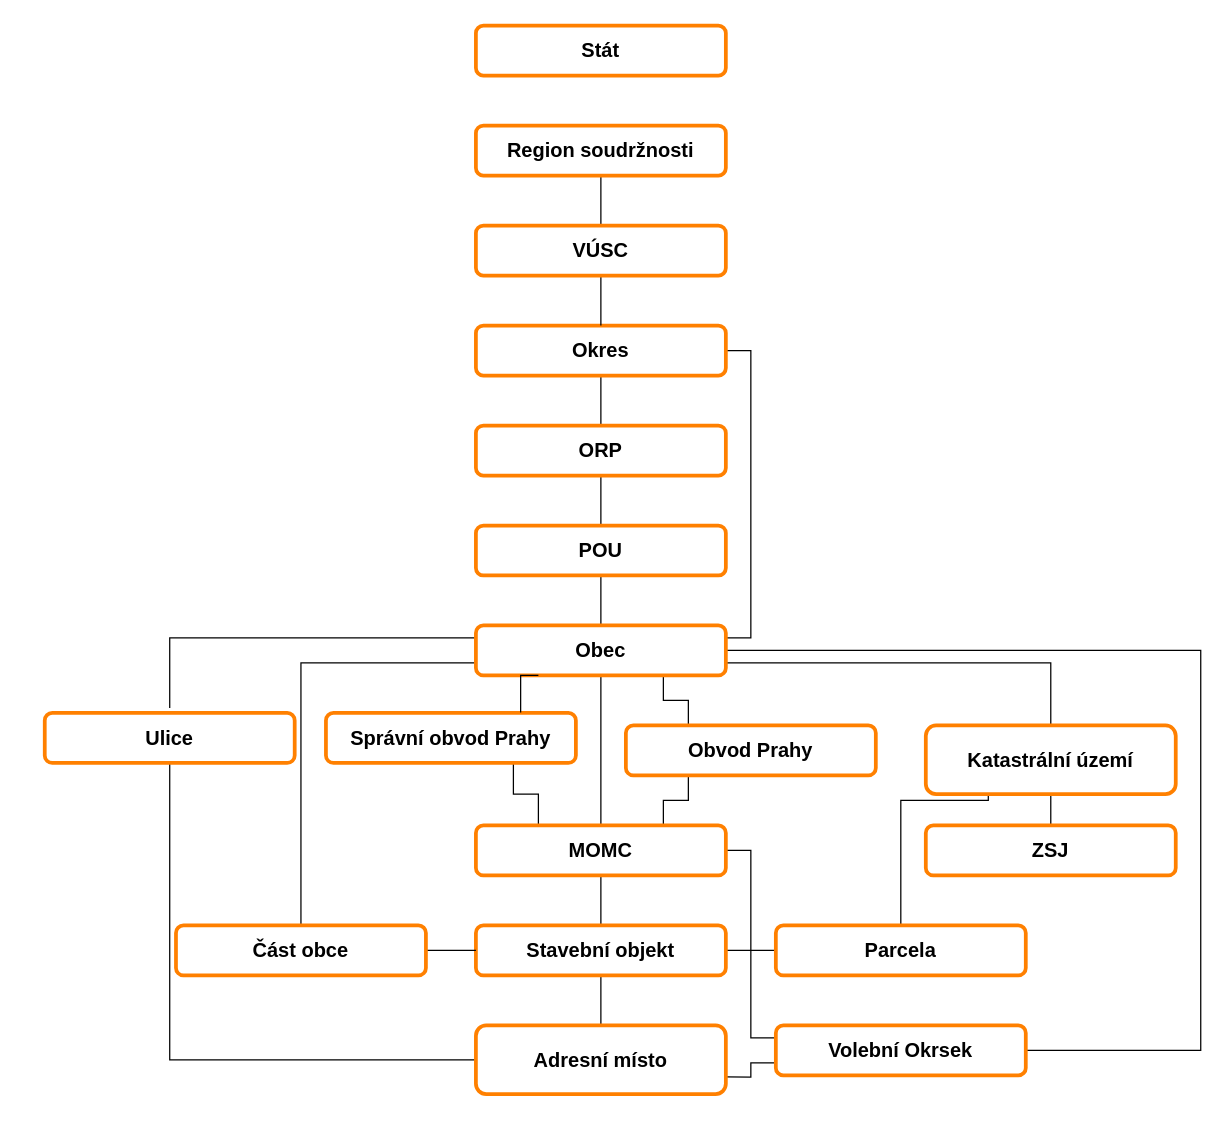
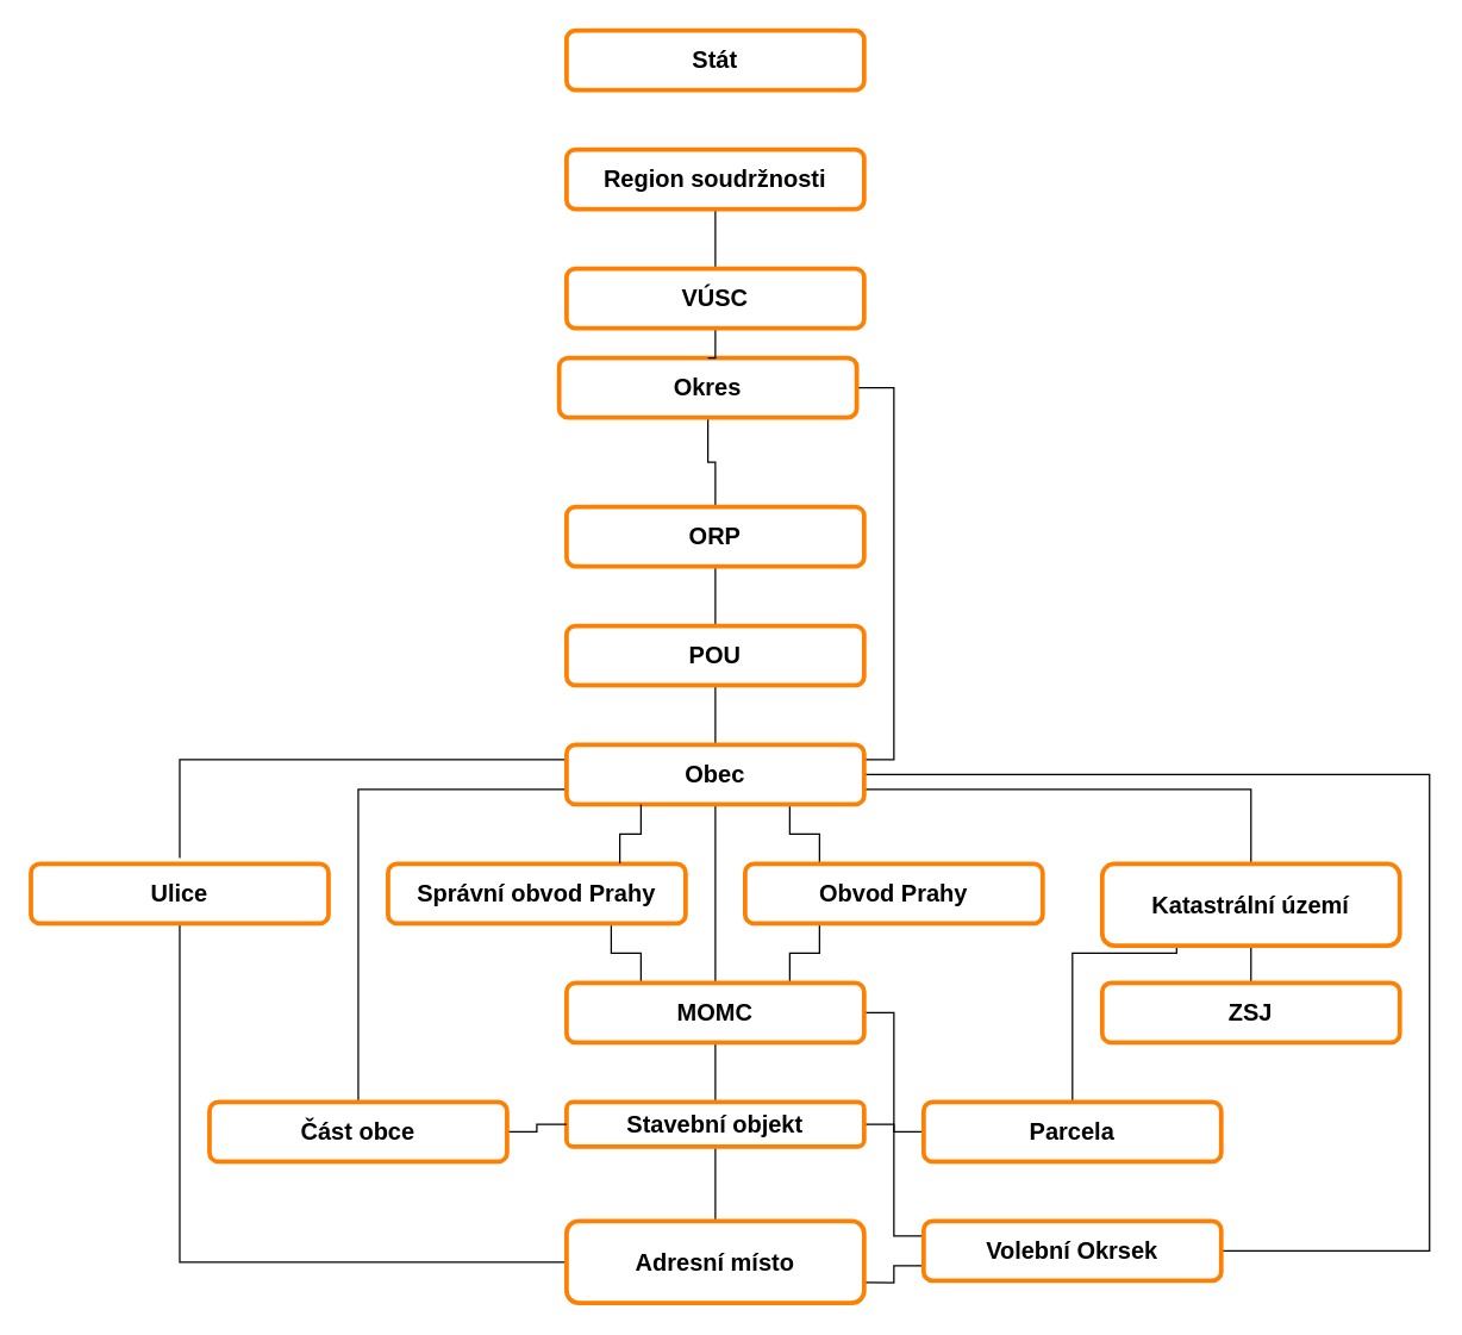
  <mxCell id="0" />
  <mxCell id="1" parent="0" />
  <mxCell id="2" value="&lt;font size=&quot;1&quot; style=&quot;&quot;&gt;&lt;b style=&quot;font-size: 16px;&quot;&gt;Stát&lt;/b&gt;&lt;/font&gt;" style="rounded=1;whiteSpace=wrap;html=1;gradientColor=none;strokeColor=#FF8000;strokeWidth=3;" parent="1" vertex="1"><mxGeometry x="380" y="20" width="200" height="40" as="geometry" /></mxCell>
  <mxCell id="3" style="edgeStyle=orthogonalEdgeStyle;shape=connector;rounded=0;orthogonalLoop=1;jettySize=auto;html=1;entryX=0.5;entryY=0;entryDx=0;entryDy=0;strokeColor=default;align=center;verticalAlign=middle;fontFamily=Helvetica;fontSize=11;fontColor=default;labelBackgroundColor=default;startArrow=none;startFill=0;endArrow=none;endFill=0;endSize=10;targetPerimeterSpacing=4;" parent="1" source="4" target="9" edge="1"><mxGeometry relative="1" as="geometry" /></mxCell>
  <mxCell id="4" value="&lt;font size=&quot;1&quot; style=&quot;&quot;&gt;&lt;b style=&quot;font-size: 16px;&quot;&gt;Region soudržnosti&lt;/b&gt;&lt;/font&gt;" style="rounded=1;whiteSpace=wrap;html=1;gradientColor=none;strokeColor=#FF8000;strokeWidth=3;" parent="1" vertex="1"><mxGeometry x="380" y="100" width="200" height="40" as="geometry" /></mxCell>
  <mxCell id="5" style="edgeStyle=orthogonalEdgeStyle;shape=connector;rounded=0;orthogonalLoop=1;jettySize=auto;html=1;entryX=0.5;entryY=0;entryDx=0;entryDy=0;strokeColor=default;align=center;verticalAlign=middle;fontFamily=Helvetica;fontSize=11;fontColor=default;labelBackgroundColor=default;startArrow=none;startFill=0;endArrow=none;endFill=0;endSize=10;targetPerimeterSpacing=4;" parent="1" source="7" target="11" edge="1"><mxGeometry relative="1" as="geometry" /></mxCell>
  <mxCell id="6" style="edgeStyle=orthogonalEdgeStyle;shape=connector;rounded=0;orthogonalLoop=1;jettySize=auto;html=1;exitX=1;exitY=0.5;exitDx=0;exitDy=0;entryX=1;entryY=0.25;entryDx=0;entryDy=0;strokeColor=default;align=center;verticalAlign=middle;fontFamily=Helvetica;fontSize=11;fontColor=default;labelBackgroundColor=default;startArrow=none;startFill=0;endArrow=none;endFill=0;endSize=10;targetPerimeterSpacing=4;" parent="1" source="7" target="20" edge="1"><mxGeometry relative="1" as="geometry" /></mxCell>
- <mxCell id="7" value="&lt;span style=&quot;font-size: 16px;&quot;&gt;&lt;b&gt;Okres&lt;/b&gt;&lt;/span&gt;" style="rounded=1;whiteSpace=wrap;html=1;gradientColor=none;strokeColor=#FF8000;strokeWidth=3;" parent="1" vertex="1"><mxGeometry x="380" y="260" width="200" height="40" as="geometry" /></mxCell>
+ <mxCell id="7" value="&lt;span style=&quot;font-size: 16px;&quot;&gt;&lt;b&gt;Okres&lt;/b&gt;&lt;/span&gt;" style="rounded=1;whiteSpace=wrap;html=1;gradientColor=none;strokeColor=#FF8000;strokeWidth=3;" parent="1" vertex="1"><mxGeometry x="375" y="240" width="200" height="40" as="geometry" /></mxCell>
  <mxCell id="8" style="edgeStyle=orthogonalEdgeStyle;shape=connector;rounded=0;orthogonalLoop=1;jettySize=auto;html=1;entryX=0.5;entryY=0;entryDx=0;entryDy=0;strokeColor=default;align=center;verticalAlign=middle;fontFamily=Helvetica;fontSize=11;fontColor=default;labelBackgroundColor=default;startArrow=none;startFill=0;endArrow=none;endFill=0;endSize=10;targetPerimeterSpacing=4;" parent="1" source="9" target="7" edge="1"><mxGeometry relative="1" as="geometry" /></mxCell>
  <mxCell id="9" value="&lt;span style=&quot;font-size: 16px;&quot;&gt;&lt;b&gt;VÚSC&lt;/b&gt;&lt;/span&gt;" style="rounded=1;whiteSpace=wrap;html=1;gradientColor=none;strokeColor=#FF8000;strokeWidth=3;" parent="1" vertex="1"><mxGeometry x="380" y="180" width="200" height="40" as="geometry" /></mxCell>
  <mxCell id="10" style="edgeStyle=orthogonalEdgeStyle;shape=connector;rounded=0;orthogonalLoop=1;jettySize=auto;html=1;entryX=0.5;entryY=0;entryDx=0;entryDy=0;strokeColor=default;align=center;verticalAlign=middle;fontFamily=Helvetica;fontSize=11;fontColor=default;labelBackgroundColor=default;startArrow=none;startFill=0;endArrow=none;endFill=0;endSize=10;targetPerimeterSpacing=4;" parent="1" source="11" target="13" edge="1"><mxGeometry relative="1" as="geometry" /></mxCell>
  <mxCell id="11" value="&lt;span style=&quot;font-size: 16px;&quot;&gt;&lt;b&gt;ORP&lt;/b&gt;&lt;/span&gt;" style="rounded=1;whiteSpace=wrap;html=1;gradientColor=none;strokeColor=#FF8000;strokeWidth=3;" parent="1" vertex="1"><mxGeometry x="380" y="340" width="200" height="40" as="geometry" /></mxCell>
  <mxCell id="12" style="edgeStyle=orthogonalEdgeStyle;shape=connector;rounded=0;orthogonalLoop=1;jettySize=auto;html=1;entryX=0.5;entryY=0;entryDx=0;entryDy=0;strokeColor=default;align=center;verticalAlign=middle;fontFamily=Helvetica;fontSize=11;fontColor=default;labelBackgroundColor=default;startArrow=none;startFill=0;endArrow=none;endFill=0;endSize=10;targetPerimeterSpacing=4;" parent="1" source="13" target="20" edge="1"><mxGeometry relative="1" as="geometry" /></mxCell>
  <mxCell id="13" value="&lt;font size=&quot;1&quot; style=&quot;&quot;&gt;&lt;b style=&quot;font-size: 16px;&quot;&gt;POU&lt;/b&gt;&lt;/font&gt;" style="rounded=1;whiteSpace=wrap;html=1;gradientColor=none;strokeColor=#FF8000;strokeWidth=3;" parent="1" vertex="1"><mxGeometry x="380" y="420" width="200" height="40" as="geometry" /></mxCell>
  <mxCell id="14" style="edgeStyle=orthogonalEdgeStyle;shape=connector;rounded=0;orthogonalLoop=1;jettySize=auto;html=1;entryX=0.5;entryY=0;entryDx=0;entryDy=0;strokeColor=default;align=center;verticalAlign=middle;fontFamily=Helvetica;fontSize=11;fontColor=default;labelBackgroundColor=default;startArrow=none;startFill=0;endArrow=none;endFill=0;endSize=10;targetPerimeterSpacing=4;" parent="1" source="20" target="31" edge="1"><mxGeometry relative="1" as="geometry" /></mxCell>
  <mxCell id="15" style="edgeStyle=orthogonalEdgeStyle;shape=connector;rounded=0;orthogonalLoop=1;jettySize=auto;html=1;exitX=0.75;exitY=1;exitDx=0;exitDy=0;entryX=0.25;entryY=0;entryDx=0;entryDy=0;strokeColor=default;align=center;verticalAlign=middle;fontFamily=Helvetica;fontSize=11;fontColor=default;labelBackgroundColor=default;startArrow=none;startFill=0;endArrow=none;endFill=0;endSize=10;targetPerimeterSpacing=4;" parent="1" source="20" target="24" edge="1"><mxGeometry relative="1" as="geometry" /></mxCell>
  <mxCell id="16" style="edgeStyle=orthogonalEdgeStyle;shape=connector;rounded=0;orthogonalLoop=1;jettySize=auto;html=1;exitX=0;exitY=0.75;exitDx=0;exitDy=0;entryX=0.5;entryY=0;entryDx=0;entryDy=0;strokeColor=default;align=center;verticalAlign=middle;fontFamily=Helvetica;fontSize=11;fontColor=default;labelBackgroundColor=default;startArrow=none;startFill=0;endArrow=none;endFill=0;endSize=10;targetPerimeterSpacing=4;" parent="1" source="20" target="39" edge="1"><mxGeometry relative="1" as="geometry" /></mxCell>
  <mxCell id="17" style="edgeStyle=orthogonalEdgeStyle;shape=connector;rounded=0;orthogonalLoop=1;jettySize=auto;html=1;exitX=0;exitY=0.25;exitDx=0;exitDy=0;strokeColor=default;align=center;verticalAlign=middle;fontFamily=Helvetica;fontSize=11;fontColor=default;labelBackgroundColor=default;startArrow=none;startFill=0;endArrow=none;endFill=0;endSize=10;targetPerimeterSpacing=4;" parent="1" source="20" target="37" edge="1"><mxGeometry relative="1" as="geometry" /></mxCell>
  <mxCell id="18" style="edgeStyle=orthogonalEdgeStyle;shape=connector;rounded=0;orthogonalLoop=1;jettySize=auto;html=1;exitX=1;exitY=0.75;exitDx=0;exitDy=0;strokeColor=default;align=center;verticalAlign=middle;fontFamily=Helvetica;fontSize=11;fontColor=default;labelBackgroundColor=default;startArrow=none;startFill=0;endArrow=none;endFill=0;endSize=10;targetPerimeterSpacing=4;entryX=0.5;entryY=0;entryDx=0;entryDy=0;" parent="1" source="20" target="27" edge="1"><mxGeometry relative="1" as="geometry" /></mxCell>
  <mxCell id="19" style="edgeStyle=orthogonalEdgeStyle;shape=connector;rounded=0;orthogonalLoop=1;jettySize=auto;html=1;exitX=1;exitY=0.5;exitDx=0;exitDy=0;entryX=1;entryY=0.5;entryDx=0;entryDy=0;strokeColor=default;align=center;verticalAlign=middle;fontFamily=Helvetica;fontSize=11;fontColor=default;labelBackgroundColor=default;startArrow=none;startFill=0;endArrow=none;endFill=0;endSize=10;targetPerimeterSpacing=4;" parent="1" source="20" target="42" edge="1"><mxGeometry relative="1" as="geometry"><Array as="points"><mxPoint x="960" y="520" /><mxPoint x="960" y="840" /></Array></mxGeometry></mxCell>
  <mxCell id="20" value="&lt;span style=&quot;font-size: 16px;&quot;&gt;&lt;b&gt;Obec&lt;/b&gt;&lt;/span&gt;" style="rounded=1;whiteSpace=wrap;html=1;gradientColor=none;strokeColor=#FF8000;strokeWidth=3;" parent="1" vertex="1"><mxGeometry x="380" y="500" width="200" height="40" as="geometry" /></mxCell>
  <mxCell id="21" style="edgeStyle=orthogonalEdgeStyle;shape=connector;rounded=0;orthogonalLoop=1;jettySize=auto;html=1;exitX=0.75;exitY=1;exitDx=0;exitDy=0;entryX=0.25;entryY=0;entryDx=0;entryDy=0;strokeColor=default;align=center;verticalAlign=middle;fontFamily=Helvetica;fontSize=11;fontColor=default;labelBackgroundColor=default;startArrow=none;startFill=0;endArrow=none;endFill=0;endSize=10;targetPerimeterSpacing=4;" parent="1" source="22" target="31" edge="1"><mxGeometry relative="1" as="geometry" /></mxCell>
- <mxCell id="22" value="&lt;span style=&quot;font-size: 16px;&quot;&gt;&lt;b&gt;Správní obvod Prahy&lt;/b&gt;&lt;/span&gt;" style="rounded=1;whiteSpace=wrap;html=1;gradientColor=none;strokeColor=#FF8000;strokeWidth=3;" parent="1" vertex="1"><mxGeometry x="260" y="570" width="200" height="40" as="geometry" /></mxCell>
+ <mxCell id="22" value="&lt;span style=&quot;font-size: 16px;&quot;&gt;&lt;b&gt;Správní obvod Prahy&lt;/b&gt;&lt;/span&gt;" style="rounded=1;whiteSpace=wrap;html=1;gradientColor=none;strokeColor=#FF8000;strokeWidth=3;" parent="1" vertex="1"><mxGeometry x="260" y="580" width="200" height="40" as="geometry" /></mxCell>
  <mxCell id="23" style="edgeStyle=orthogonalEdgeStyle;shape=connector;rounded=0;orthogonalLoop=1;jettySize=auto;html=1;exitX=0.25;exitY=1;exitDx=0;exitDy=0;entryX=0.75;entryY=0;entryDx=0;entryDy=0;strokeColor=default;align=center;verticalAlign=middle;fontFamily=Helvetica;fontSize=11;fontColor=default;labelBackgroundColor=default;startArrow=none;startFill=0;endArrow=none;endFill=0;endSize=10;targetPerimeterSpacing=4;" parent="1" source="24" target="31" edge="1"><mxGeometry relative="1" as="geometry" /></mxCell>
  <mxCell id="24" value="&lt;span style=&quot;font-size: 16px;&quot;&gt;&lt;b&gt;Ob&lt;/b&gt;&lt;/span&gt;&lt;b style=&quot;font-size: 16px; background-color: initial;&quot;&gt;vod Prahy&lt;/b&gt;" style="rounded=1;whiteSpace=wrap;html=1;gradientColor=none;strokeColor=#FF8000;strokeWidth=3;" parent="1" vertex="1"><mxGeometry x="500" y="580" width="200" height="40" as="geometry" /></mxCell>
  <mxCell id="25" style="edgeStyle=orthogonalEdgeStyle;shape=connector;rounded=0;orthogonalLoop=1;jettySize=auto;html=1;entryX=0.5;entryY=0;entryDx=0;entryDy=0;strokeColor=default;align=center;verticalAlign=middle;fontFamily=Helvetica;fontSize=11;fontColor=default;labelBackgroundColor=default;startArrow=none;startFill=0;endArrow=none;endFill=0;endSize=10;targetPerimeterSpacing=4;" parent="1" source="27" target="28" edge="1"><mxGeometry relative="1" as="geometry" /></mxCell>
  <mxCell id="26" style="edgeStyle=orthogonalEdgeStyle;shape=connector;rounded=0;orthogonalLoop=1;jettySize=auto;html=1;exitX=0.25;exitY=1;exitDx=0;exitDy=0;entryX=0.5;entryY=0;entryDx=0;entryDy=0;strokeColor=default;align=center;verticalAlign=middle;fontFamily=Helvetica;fontSize=11;fontColor=default;labelBackgroundColor=default;startArrow=none;startFill=0;endArrow=none;endFill=0;endSize=10;targetPerimeterSpacing=4;" parent="1" source="27" target="35" edge="1"><mxGeometry relative="1" as="geometry"><Array as="points"><mxPoint x="790" y="640" /><mxPoint x="720" y="640" /></Array></mxGeometry></mxCell>
  <mxCell id="27" value="&lt;span style=&quot;font-size: 16px;&quot;&gt;&lt;b&gt;Katastrální území&lt;/b&gt;&lt;/span&gt;" style="rounded=1;whiteSpace=wrap;html=1;gradientColor=none;strokeColor=#FF8000;strokeWidth=3;" parent="1" vertex="1"><mxGeometry x="740" y="580" width="200" height="55" as="geometry" /></mxCell>
  <mxCell id="28" value="&lt;span style=&quot;font-size: 16px;&quot;&gt;&lt;b&gt;ZSJ&lt;/b&gt;&lt;/span&gt;" style="rounded=1;whiteSpace=wrap;html=1;gradientColor=none;strokeColor=#FF8000;strokeWidth=3;" parent="1" vertex="1"><mxGeometry x="740" y="660" width="200" height="40" as="geometry" /></mxCell>
  <mxCell id="29" style="edgeStyle=orthogonalEdgeStyle;shape=connector;rounded=0;orthogonalLoop=1;jettySize=auto;html=1;exitX=0.5;exitY=1;exitDx=0;exitDy=0;entryX=0.5;entryY=0;entryDx=0;entryDy=0;strokeColor=default;align=center;verticalAlign=middle;fontFamily=Helvetica;fontSize=11;fontColor=default;labelBackgroundColor=default;startArrow=none;startFill=0;endArrow=none;endFill=0;endSize=10;targetPerimeterSpacing=4;" parent="1" source="31" target="34" edge="1"><mxGeometry relative="1" as="geometry" /></mxCell>
  <mxCell id="30" style="edgeStyle=orthogonalEdgeStyle;shape=connector;rounded=0;orthogonalLoop=1;jettySize=auto;html=1;exitX=1;exitY=0.5;exitDx=0;exitDy=0;entryX=0;entryY=0.25;entryDx=0;entryDy=0;strokeColor=default;align=center;verticalAlign=middle;fontFamily=Helvetica;fontSize=11;fontColor=default;labelBackgroundColor=default;startArrow=none;startFill=0;endArrow=none;endFill=0;endSize=10;targetPerimeterSpacing=4;" parent="1" source="31" target="42" edge="1"><mxGeometry relative="1" as="geometry" /></mxCell>
  <mxCell id="31" value="&lt;span style=&quot;font-size: 16px;&quot;&gt;&lt;b&gt;MOMC&lt;/b&gt;&lt;/span&gt;" style="rounded=1;whiteSpace=wrap;html=1;gradientColor=none;strokeColor=#FF8000;strokeWidth=3;" parent="1" vertex="1"><mxGeometry x="380" y="660" width="200" height="40" as="geometry" /></mxCell>
  <mxCell id="32" style="edgeStyle=orthogonalEdgeStyle;shape=connector;rounded=0;orthogonalLoop=1;jettySize=auto;html=1;exitX=0.5;exitY=1;exitDx=0;exitDy=0;entryX=0.5;entryY=0;entryDx=0;entryDy=0;strokeColor=default;align=center;verticalAlign=middle;fontFamily=Helvetica;fontSize=11;fontColor=default;labelBackgroundColor=default;startArrow=none;startFill=0;endArrow=none;endFill=0;endSize=10;targetPerimeterSpacing=4;" parent="1" source="34" target="41" edge="1"><mxGeometry relative="1" as="geometry" /></mxCell>
  <mxCell id="33" style="edgeStyle=orthogonalEdgeStyle;shape=connector;rounded=0;orthogonalLoop=1;jettySize=auto;html=1;exitX=1;exitY=0.5;exitDx=0;exitDy=0;entryX=0;entryY=0.5;entryDx=0;entryDy=0;strokeColor=default;align=center;verticalAlign=middle;fontFamily=Helvetica;fontSize=11;fontColor=default;labelBackgroundColor=default;startArrow=none;startFill=0;endArrow=none;endFill=0;endSize=10;targetPerimeterSpacing=4;" parent="1" source="34" target="35" edge="1"><mxGeometry relative="1" as="geometry" /></mxCell>
- <mxCell id="34" value="&lt;span style=&quot;font-size: 16px;&quot;&gt;&lt;b&gt;Stavební objekt&lt;/b&gt;&lt;/span&gt;" style="rounded=1;whiteSpace=wrap;html=1;gradientColor=none;strokeColor=#FF8000;strokeWidth=3;" parent="1" vertex="1"><mxGeometry x="380" y="740" width="200" height="40" as="geometry" /></mxCell>
+ <mxCell id="34" value="&lt;span style=&quot;font-size: 16px;&quot;&gt;&lt;b&gt;Stavební objekt&lt;/b&gt;&lt;/span&gt;" style="rounded=1;whiteSpace=wrap;html=1;gradientColor=none;strokeColor=#FF8000;strokeWidth=3;" parent="1" vertex="1"><mxGeometry x="380" y="740" width="200" height="30" as="geometry" /></mxCell>
  <mxCell id="35" value="&lt;span style=&quot;font-size: 16px;&quot;&gt;&lt;b&gt;Parcela&lt;/b&gt;&lt;/span&gt;" style="rounded=1;whiteSpace=wrap;html=1;gradientColor=none;strokeColor=#FF8000;strokeWidth=3;" parent="1" vertex="1"><mxGeometry x="620" y="740" width="200" height="40" as="geometry" /></mxCell>
  <mxCell id="36" style="edgeStyle=orthogonalEdgeStyle;shape=connector;rounded=0;orthogonalLoop=1;jettySize=auto;html=1;exitX=0.5;exitY=1;exitDx=0;exitDy=0;entryX=0;entryY=0.5;entryDx=0;entryDy=0;strokeColor=default;align=center;verticalAlign=middle;fontFamily=Helvetica;fontSize=11;fontColor=default;labelBackgroundColor=default;startArrow=none;startFill=0;endArrow=none;endFill=0;endSize=10;targetPerimeterSpacing=4;" parent="1" source="37" target="41" edge="1"><mxGeometry relative="1" as="geometry" /></mxCell>
- <mxCell id="37" value="&lt;span style=&quot;font-size: 16px;&quot;&gt;&lt;b&gt;Ulice&lt;/b&gt;&lt;/span&gt;" style="rounded=1;whiteSpace=wrap;html=1;gradientColor=none;strokeColor=#FF8000;strokeWidth=3;" parent="1" vertex="1"><mxGeometry x="35" y="570" width="200" height="40" as="geometry" /></mxCell>
+ <mxCell id="37" value="&lt;span style=&quot;font-size: 16px;&quot;&gt;&lt;b&gt;Ulice&lt;/b&gt;&lt;/span&gt;" style="rounded=1;whiteSpace=wrap;html=1;gradientColor=none;strokeColor=#FF8000;strokeWidth=3;" parent="1" vertex="1"><mxGeometry x="20" y="580" width="200" height="40" as="geometry" /></mxCell>
  <mxCell id="38" style="edgeStyle=orthogonalEdgeStyle;shape=connector;rounded=0;orthogonalLoop=1;jettySize=auto;html=1;exitX=1;exitY=0.5;exitDx=0;exitDy=0;entryX=0;entryY=0.5;entryDx=0;entryDy=0;strokeColor=default;align=center;verticalAlign=middle;fontFamily=Helvetica;fontSize=11;fontColor=default;labelBackgroundColor=default;startArrow=none;startFill=0;endArrow=none;endFill=0;endSize=10;targetPerimeterSpacing=4;" parent="1" source="39" target="34" edge="1"><mxGeometry relative="1" as="geometry" /></mxCell>
  <mxCell id="39" value="&lt;span style=&quot;font-size: 16px;&quot;&gt;&lt;b&gt;Část ob&lt;/b&gt;&lt;/span&gt;&lt;b style=&quot;font-size: 16px; background-color: initial;&quot;&gt;ce&lt;/b&gt;" style="rounded=1;whiteSpace=wrap;html=1;gradientColor=none;strokeColor=#FF8000;strokeWidth=3;" parent="1" vertex="1"><mxGeometry x="140" y="740" width="200" height="40" as="geometry" /></mxCell>
  <mxCell id="40" style="edgeStyle=orthogonalEdgeStyle;shape=connector;rounded=0;orthogonalLoop=1;jettySize=auto;html=1;exitX=1;exitY=0.75;exitDx=0;exitDy=0;entryX=0;entryY=0.75;entryDx=0;entryDy=0;strokeColor=default;align=center;verticalAlign=middle;fontFamily=Helvetica;fontSize=11;fontColor=default;labelBackgroundColor=default;startArrow=none;startFill=0;endArrow=none;endFill=0;endSize=10;targetPerimeterSpacing=4;" parent="1" source="41" target="42" edge="1"><mxGeometry relative="1" as="geometry" /></mxCell>
  <mxCell id="41" value="&lt;span style=&quot;font-size: 16px;&quot;&gt;&lt;b&gt;Adresní místo&lt;/b&gt;&lt;/span&gt;" style="rounded=1;whiteSpace=wrap;html=1;gradientColor=none;strokeColor=#FF8000;strokeWidth=3;" parent="1" vertex="1"><mxGeometry x="380" y="820" width="200" height="55" as="geometry" /></mxCell>
  <mxCell id="42" value="&lt;span style=&quot;font-size: 16px;&quot;&gt;&lt;b&gt;Volební Okrsek&lt;/b&gt;&lt;/span&gt;" style="rounded=1;whiteSpace=wrap;html=1;gradientColor=none;strokeColor=#FF8000;strokeWidth=3;" parent="1" vertex="1"><mxGeometry x="620" y="820" width="200" height="40" as="geometry" /></mxCell>
  <mxCell id="43" style="edgeStyle=orthogonalEdgeStyle;shape=connector;rounded=0;orthogonalLoop=1;jettySize=auto;html=1;exitX=0.25;exitY=1;exitDx=0;exitDy=0;entryX=0.779;entryY=-0.007;entryDx=0;entryDy=0;entryPerimeter=0;strokeColor=default;align=center;verticalAlign=middle;fontFamily=Helvetica;fontSize=11;fontColor=default;labelBackgroundColor=default;startArrow=none;startFill=0;endArrow=none;endFill=0;endSize=10;targetPerimeterSpacing=4;" parent="1" source="20" target="22" edge="1"><mxGeometry relative="1" as="geometry" /></mxCell>
